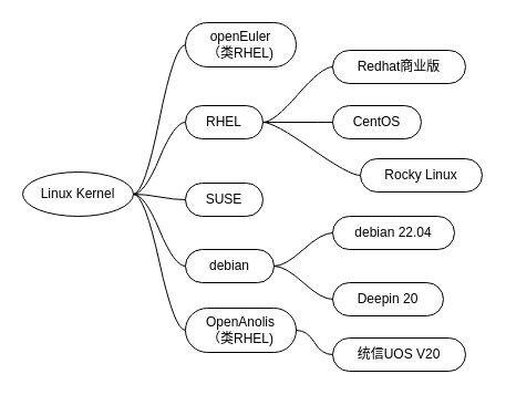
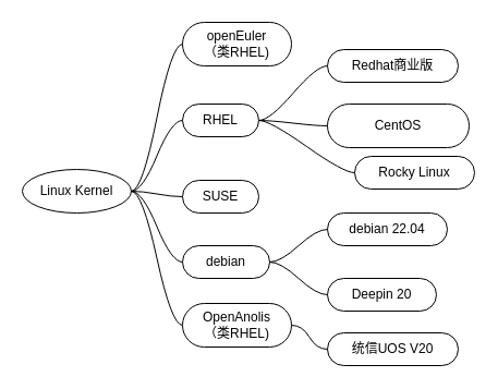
  <mxCell id="0" />
  <mxCell id="1" parent="0" />
  <mxCell id="2" value="Linux Kernel" style="ellipse;whiteSpace=wrap;html=1;align=center;newEdgeStyle={&quot;edgeStyle&quot;:&quot;entityRelationEdgeStyle&quot;,&quot;startArrow&quot;:&quot;none&quot;,&quot;endArrow&quot;:&quot;none&quot;,&quot;segment&quot;:10,&quot;curved&quot;:1};treeFolding=1;treeMoving=1;" parent="1" vertex="1"><mxGeometry x="20" y="155" width="100" height="40" as="geometry" /></mxCell>
  <mxCell id="3" value="openEuler&lt;br&gt;（类RHEL)" style="whiteSpace=wrap;html=1;rounded=1;arcSize=50;align=center;verticalAlign=middle;strokeWidth=1;autosize=1;spacing=4;treeFolding=1;treeMoving=1;newEdgeStyle={&quot;edgeStyle&quot;:&quot;entityRelationEdgeStyle&quot;,&quot;startArrow&quot;:&quot;none&quot;,&quot;endArrow&quot;:&quot;none&quot;,&quot;segment&quot;:10,&quot;curved&quot;:1};" parent="1" vertex="1"><mxGeometry x="167" y="20" width="100" height="40" as="geometry" /></mxCell>
  <mxCell id="4" value="" style="edgeStyle=entityRelationEdgeStyle;startArrow=none;endArrow=none;segment=10;curved=1;exitX=1;exitY=0.5;exitDx=0;exitDy=0;" parent="1" source="2" target="3" edge="1"><mxGeometry relative="1" as="geometry"><mxPoint x="130" y="78" as="sourcePoint" /></mxGeometry></mxCell>
  <mxCell id="5" value="RHEL" style="whiteSpace=wrap;html=1;rounded=1;arcSize=50;align=center;verticalAlign=middle;strokeWidth=1;autosize=1;spacing=4;treeFolding=1;treeMoving=1;newEdgeStyle={&quot;edgeStyle&quot;:&quot;entityRelationEdgeStyle&quot;,&quot;startArrow&quot;:&quot;none&quot;,&quot;endArrow&quot;:&quot;none&quot;,&quot;segment&quot;:10,&quot;curved&quot;:1};" parent="1" vertex="1"><mxGeometry x="167" y="95" width="70" height="30" as="geometry" /></mxCell>
  <mxCell id="6" value="" style="edgeStyle=entityRelationEdgeStyle;startArrow=none;endArrow=none;segment=10;curved=1;exitX=1;exitY=0.5;exitDx=0;exitDy=0;" parent="1" source="2" target="5" edge="1"><mxGeometry relative="1" as="geometry"><mxPoint x="190" y="165" as="sourcePoint" /></mxGeometry></mxCell>
  <mxCell id="7" value="SUSE" style="whiteSpace=wrap;html=1;rounded=1;arcSize=50;align=center;verticalAlign=middle;strokeWidth=1;autosize=1;spacing=4;treeFolding=1;treeMoving=1;newEdgeStyle={&quot;edgeStyle&quot;:&quot;entityRelationEdgeStyle&quot;,&quot;startArrow&quot;:&quot;none&quot;,&quot;endArrow&quot;:&quot;none&quot;,&quot;segment&quot;:10,&quot;curved&quot;:1};" parent="1" vertex="1"><mxGeometry x="167" y="165" width="70" height="30" as="geometry" /></mxCell>
  <mxCell id="8" value="" style="edgeStyle=entityRelationEdgeStyle;startArrow=none;endArrow=none;segment=10;curved=1;exitX=1;exitY=0.5;exitDx=0;exitDy=0;" parent="1" source="2" target="7" edge="1"><mxGeometry relative="1" as="geometry"><mxPoint x="120" y="225" as="sourcePoint" /></mxGeometry></mxCell>
  <mxCell id="9" value="debian" style="whiteSpace=wrap;html=1;rounded=1;arcSize=50;align=center;verticalAlign=middle;strokeWidth=1;autosize=1;spacing=4;treeFolding=1;treeMoving=1;newEdgeStyle={&quot;edgeStyle&quot;:&quot;entityRelationEdgeStyle&quot;,&quot;startArrow&quot;:&quot;none&quot;,&quot;endArrow&quot;:&quot;none&quot;,&quot;segment&quot;:10,&quot;curved&quot;:1};" parent="1" vertex="1"><mxGeometry x="167" y="225" width="80" height="30" as="geometry" /></mxCell>
  <mxCell id="10" value="" style="edgeStyle=entityRelationEdgeStyle;startArrow=none;endArrow=none;segment=10;curved=1;" parent="1" source="2" target="9" edge="1"><mxGeometry relative="1" as="geometry"><mxPoint x="121" y="295" as="sourcePoint" /></mxGeometry></mxCell>
  <mxCell id="11" value="debian 22.04" style="whiteSpace=wrap;html=1;rounded=1;arcSize=50;align=center;verticalAlign=middle;strokeWidth=1;autosize=1;spacing=4;treeFolding=1;treeMoving=1;newEdgeStyle={&quot;edgeStyle&quot;:&quot;entityRelationEdgeStyle&quot;,&quot;startArrow&quot;:&quot;none&quot;,&quot;endArrow&quot;:&quot;none&quot;,&quot;segment&quot;:10,&quot;curved&quot;:1};" parent="1" vertex="1"><mxGeometry x="300" y="195" width="110" height="30" as="geometry" /></mxCell>
  <mxCell id="12" value="" style="edgeStyle=entityRelationEdgeStyle;startArrow=none;endArrow=none;segment=10;curved=1;exitX=1;exitY=0.5;exitDx=0;exitDy=0;" parent="1" source="9" target="11" edge="1"><mxGeometry relative="1" as="geometry"><mxPoint x="260" y="230" as="sourcePoint" /></mxGeometry></mxCell>
- <mxCell id="13" value="CentOS" style="whiteSpace=wrap;html=1;rounded=1;arcSize=50;align=center;verticalAlign=middle;strokeWidth=1;autosize=1;spacing=4;treeFolding=1;treeMoving=1;newEdgeStyle={&quot;edgeStyle&quot;:&quot;entityRelationEdgeStyle&quot;,&quot;startArrow&quot;:&quot;none&quot;,&quot;endArrow&quot;:&quot;none&quot;,&quot;segment&quot;:10,&quot;curved&quot;:1};" parent="1" vertex="1"><mxGeometry x="300" y="95" width="80" height="30" as="geometry" /></mxCell>
+ <mxCell id="13" value="CentOS" style="whiteSpace=wrap;html=1;rounded=1;arcSize=50;align=center;verticalAlign=middle;strokeWidth=1;autosize=1;spacing=4;treeFolding=1;treeMoving=1;newEdgeStyle={&quot;edgeStyle&quot;:&quot;entityRelationEdgeStyle&quot;,&quot;startArrow&quot;:&quot;none&quot;,&quot;endArrow&quot;:&quot;none&quot;,&quot;segment&quot;:10,&quot;curved&quot;:1};" parent="1" vertex="1"><mxGeometry x="300" y="95" width="130" height="40" as="geometry" /></mxCell>
  <mxCell id="14" value="" style="edgeStyle=entityRelationEdgeStyle;startArrow=none;endArrow=none;segment=10;curved=1;exitX=1;exitY=0.5;exitDx=0;exitDy=0;" parent="1" source="5" target="13" edge="1"><mxGeometry relative="1" as="geometry"><mxPoint x="254" y="95" as="sourcePoint" /></mxGeometry></mxCell>
  <mxCell id="15" value="Redhat商业版" style="whiteSpace=wrap;html=1;rounded=1;arcSize=50;align=center;verticalAlign=middle;strokeWidth=1;autosize=1;spacing=4;treeFolding=1;treeMoving=1;newEdgeStyle={&quot;edgeStyle&quot;:&quot;entityRelationEdgeStyle&quot;,&quot;startArrow&quot;:&quot;none&quot;,&quot;endArrow&quot;:&quot;none&quot;,&quot;segment&quot;:10,&quot;curved&quot;:1};" parent="1" vertex="1"><mxGeometry x="300" y="45" width="120" height="30" as="geometry" /></mxCell>
  <mxCell id="16" value="" style="edgeStyle=entityRelationEdgeStyle;startArrow=none;endArrow=none;segment=10;curved=1;exitX=1;exitY=0.5;exitDx=0;exitDy=0;" parent="1" source="5" target="15" edge="1"><mxGeometry relative="1" as="geometry"><mxPoint x="240" y="165" as="sourcePoint" /></mxGeometry></mxCell>
  <mxCell id="17" value="OpenAnolis&lt;br&gt;（类RHEL)" style="whiteSpace=wrap;html=1;rounded=1;arcSize=50;align=center;verticalAlign=middle;strokeWidth=1;autosize=1;spacing=4;treeFolding=1;treeMoving=1;newEdgeStyle={&quot;edgeStyle&quot;:&quot;entityRelationEdgeStyle&quot;,&quot;startArrow&quot;:&quot;none&quot;,&quot;endArrow&quot;:&quot;none&quot;,&quot;segment&quot;:10,&quot;curved&quot;:1};" parent="1" vertex="1"><mxGeometry x="167" y="278" width="100" height="40" as="geometry" /></mxCell>
  <mxCell id="18" value="" style="edgeStyle=entityRelationEdgeStyle;startArrow=none;endArrow=none;segment=10;curved=1;exitX=1;exitY=0.5;exitDx=0;exitDy=0;" parent="1" source="2" target="17" edge="1"><mxGeometry relative="1" as="geometry"><mxPoint x="45" y="73" as="sourcePoint" /></mxGeometry></mxCell>
  <mxCell id="19" value="统信UOS V20" style="whiteSpace=wrap;html=1;rounded=1;arcSize=50;align=center;verticalAlign=middle;strokeWidth=1;autosize=1;spacing=4;treeFolding=1;treeMoving=1;newEdgeStyle={&quot;edgeStyle&quot;:&quot;entityRelationEdgeStyle&quot;,&quot;startArrow&quot;:&quot;none&quot;,&quot;endArrow&quot;:&quot;none&quot;,&quot;segment&quot;:10,&quot;curved&quot;:1};" parent="1" vertex="1"><mxGeometry x="300" y="305" width="120" height="30" as="geometry" /></mxCell>
  <mxCell id="20" value="" style="edgeStyle=entityRelationEdgeStyle;startArrow=none;endArrow=none;segment=10;curved=1;exitX=1;exitY=0.5;exitDx=0;exitDy=0;" parent="1" source="17" target="19" edge="1"><mxGeometry relative="1" as="geometry"><mxPoint x="290" y="323" as="sourcePoint" /></mxGeometry></mxCell>
  <mxCell id="21" value="Rocky Linux" style="whiteSpace=wrap;html=1;rounded=1;arcSize=50;align=center;verticalAlign=middle;strokeWidth=1;autosize=1;spacing=4;treeFolding=1;treeMoving=1;newEdgeStyle={&quot;edgeStyle&quot;:&quot;entityRelationEdgeStyle&quot;,&quot;startArrow&quot;:&quot;none&quot;,&quot;endArrow&quot;:&quot;none&quot;,&quot;segment&quot;:10,&quot;curved&quot;:1};" vertex="1" parent="1"><mxGeometry x="325" y="143" width="110" height="30" as="geometry" /></mxCell>
  <mxCell id="22" value="" style="edgeStyle=entityRelationEdgeStyle;startArrow=none;endArrow=none;segment=10;curved=1;exitX=1;exitY=0.5;exitDx=0;exitDy=0;" edge="1" target="21" parent="1" source="5"><mxGeometry relative="1" as="geometry"><mxPoint x="380" y="125" as="sourcePoint" /></mxGeometry></mxCell>
  <mxCell id="23" value="Deepin 20" style="whiteSpace=wrap;html=1;rounded=1;arcSize=50;align=center;verticalAlign=middle;strokeWidth=1;autosize=1;spacing=4;treeFolding=1;treeMoving=1;newEdgeStyle={&quot;edgeStyle&quot;:&quot;entityRelationEdgeStyle&quot;,&quot;startArrow&quot;:&quot;none&quot;,&quot;endArrow&quot;:&quot;none&quot;,&quot;segment&quot;:10,&quot;curved&quot;:1};" vertex="1" parent="1"><mxGeometry x="300" y="255" width="100" height="30" as="geometry" /></mxCell>
  <mxCell id="24" value="" style="edgeStyle=entityRelationEdgeStyle;startArrow=none;endArrow=none;segment=10;curved=1;exitX=1;exitY=0.5;exitDx=0;exitDy=0;" edge="1" target="23" parent="1" source="9"><mxGeometry relative="1" as="geometry"><mxPoint x="260" y="292" as="sourcePoint" /></mxGeometry></mxCell>
